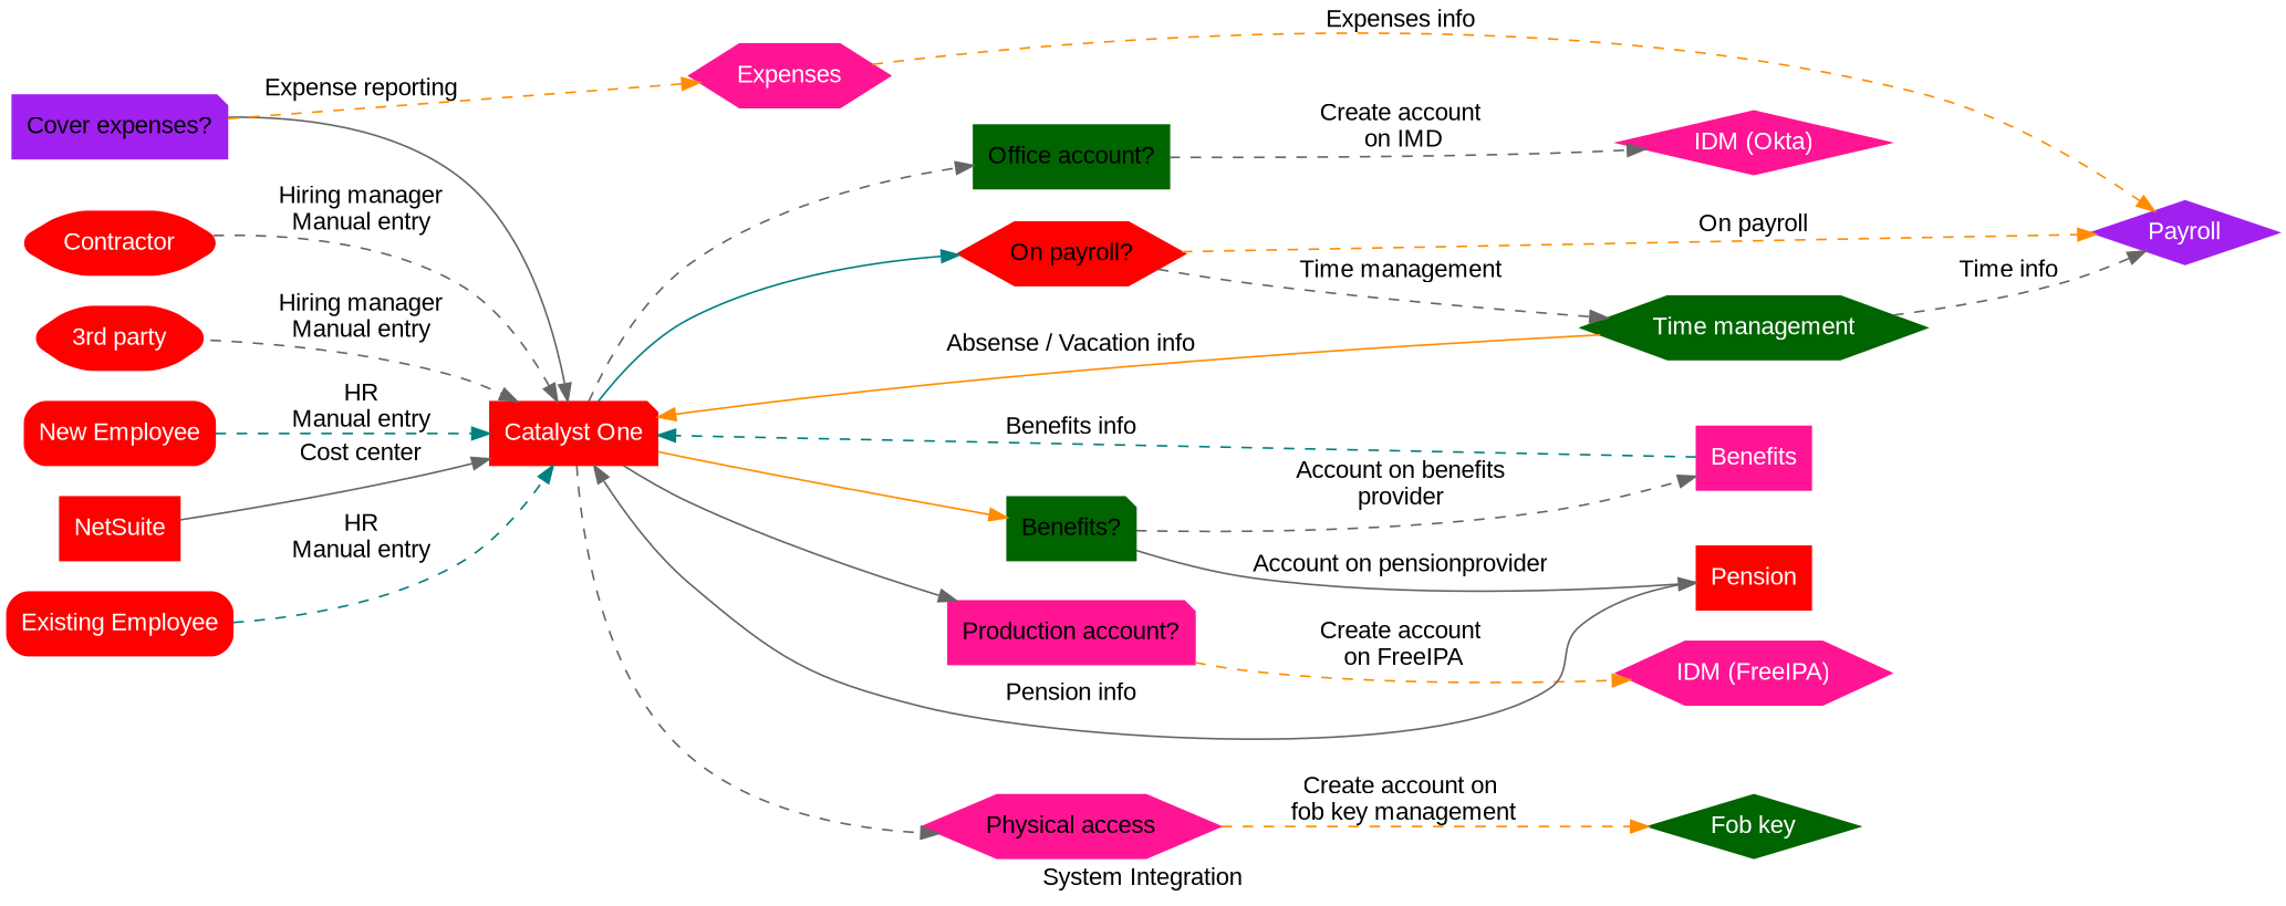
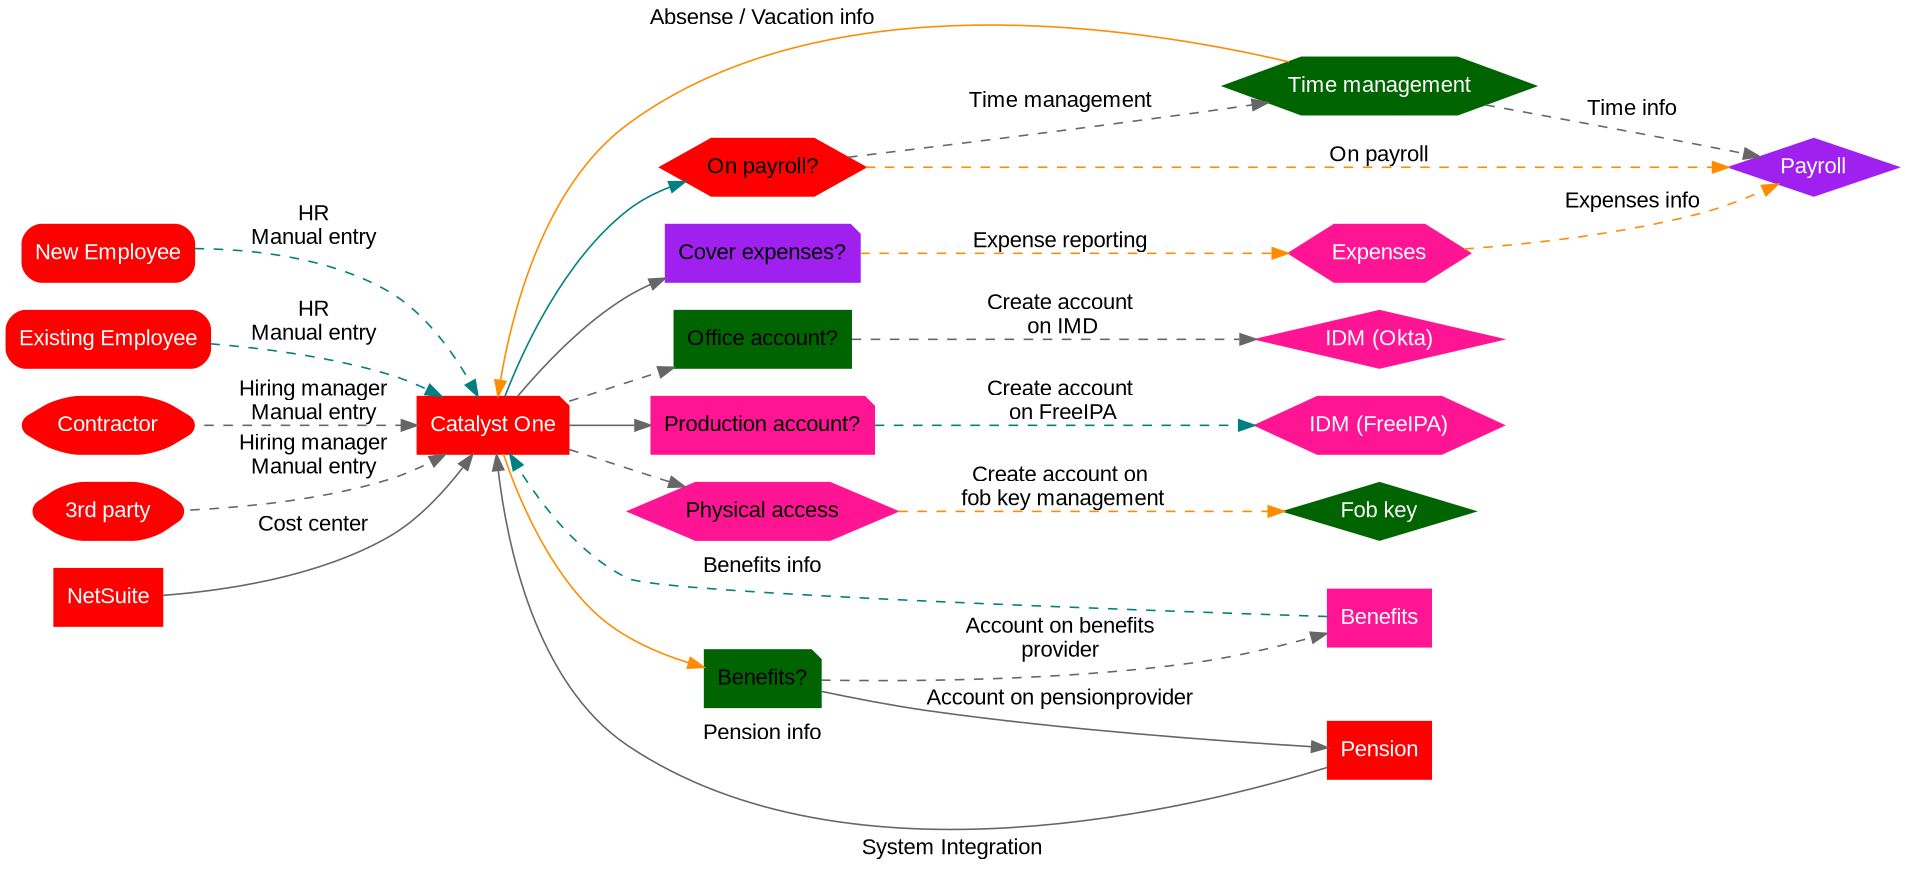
  digraph {
    fontname="Liberation Sans"
    label="System Integration"
    rankdir=LR
    node [color=red fontcolor=white fontname="Liberation Sans" shape=hexagon style=filled]
    edge [color=gray40 fontname="Liberation Sans" style=dashed]
    n1 [label="New Employee" shape=box style="rounded,filled"]
    n2 [label="Catalyst One" shape=note]
    n3 [label="On payroll?" fontcolor=""]
    n4 [color=purple label="Cover expenses?" shape=note fontcolor=""]
    n5 [color=darkgreen label="Office account?" shape=box fontcolor=""]
    n6 [color=deeppink label="Production account?" shape=note fontcolor=""]
    n7 [color=deeppink label="Physical access" fontcolor=""]
    n8 [color=darkgreen label="Benefits?" shape=note fontcolor=""]
    n9 [label="Existing Employee" shape=box style="rounded,filled"]
    n10 [label=Contractor style="rounded,filled"]
    n11 [label="3rd party" style="rounded,filled"]
    n12 [color=purple label=Payroll shape=diamond]
    n13 [color=darkgreen label="Time management"]
    n14 [color=deeppink label=Expenses]
    n15 [color=deeppink label="IDM (Okta)" shape=diamond]
    n16 [color=deeppink label="IDM (FreeIPA)"]
    n17 [color=darkgreen label="Fob key" shape=diamond]
    n18 [color=deeppink label=Benefits shape=box]
    n19 [label=Pension shape=box]
    n20 [label=NetSuite shape=box]
    n1 -> n2 [color=teal label="HR\nManual entry"]
    n2 -> n3 [color=teal style=solid]
-   n4 -> n2 [style=solid]
+   n2 -> n4 [style=solid]
    n2 -> n5
    n2 -> n6 [style=solid]
    n2 -> n7
    n2 -> n8 [color=darkorange style=solid]
    n3 -> n12 [color=darkorange label="On payroll"]
    n3 -> n13 [label="Time management"]
    n4 -> n14 [color=darkorange label="Expense reporting"]
    n5 -> n15 [label="Create account\n on IMD"]
-   n6 -> n16 [color=darkorange label="Create account\n on FreeIPA"]
+   n6 -> n16 [color=teal label="Create account\n on FreeIPA"]
    n7 -> n17 [color=darkorange label="Create account on\n fob key management"]
    n8 -> n18 [label="Account on benefits\nprovider"]
    n8 -> n19 [label="Account on pension\provider" style=solid]
    n9 -> n2 [color=teal label="HR\nManual entry"]
    n10 -> n2 [label="Hiring manager\nManual entry"]
    n11 -> n2 [label="Hiring manager\nManual entry"]
    n13 -> n2 [color=darkorange label="Absense / Vacation info" style=solid]
    n13 -> n12 [label="Time info"]
    n14 -> n12 [color=darkorange label="Expenses info"]
    n18 -> n2 [color=teal label="Benefits info"]
    n19 -> n2 [label="Pension info" style=solid]
    n20 -> n2 [label="Cost center" style=solid]
  }
